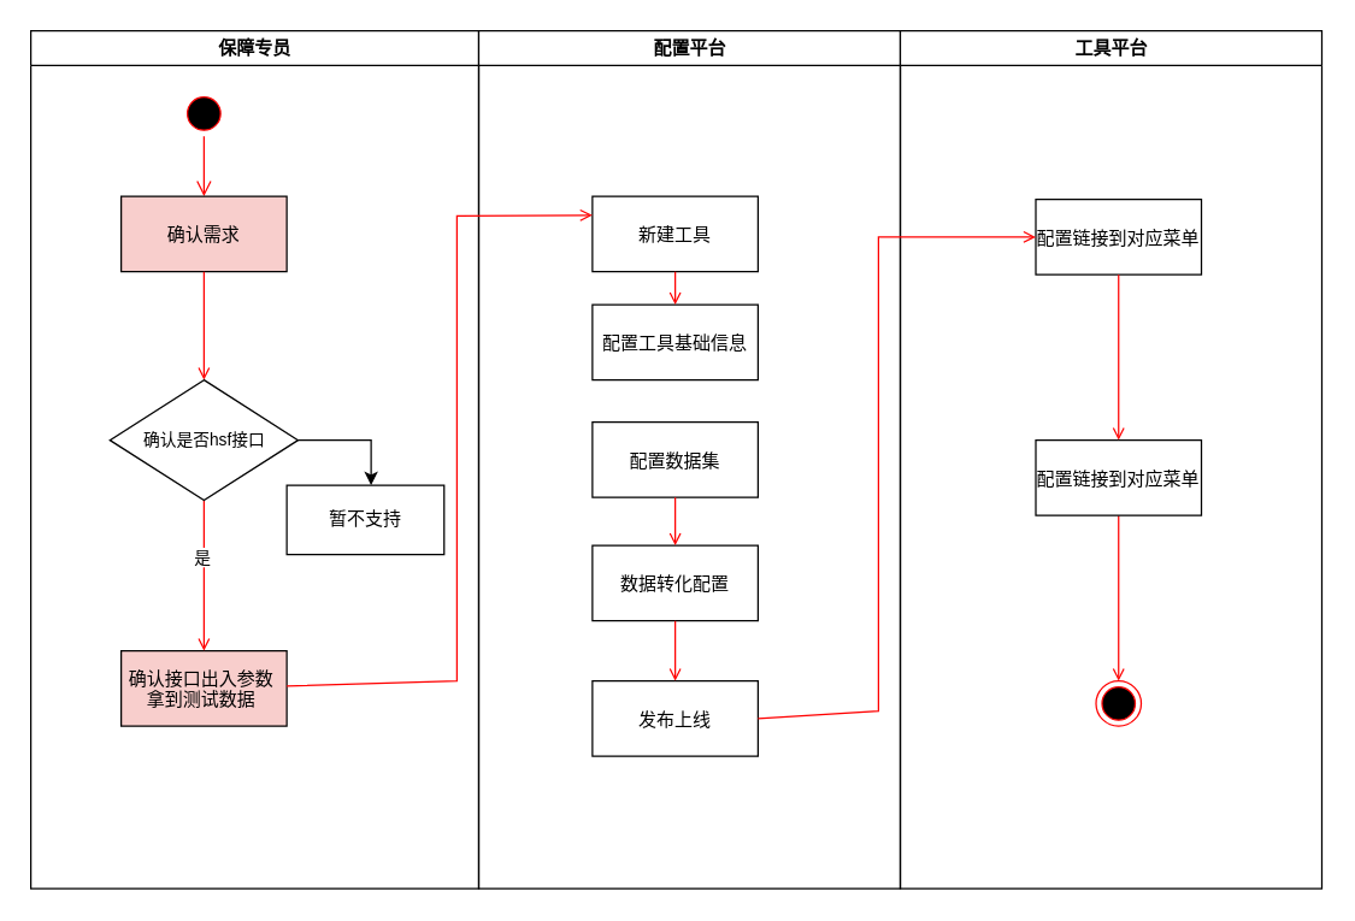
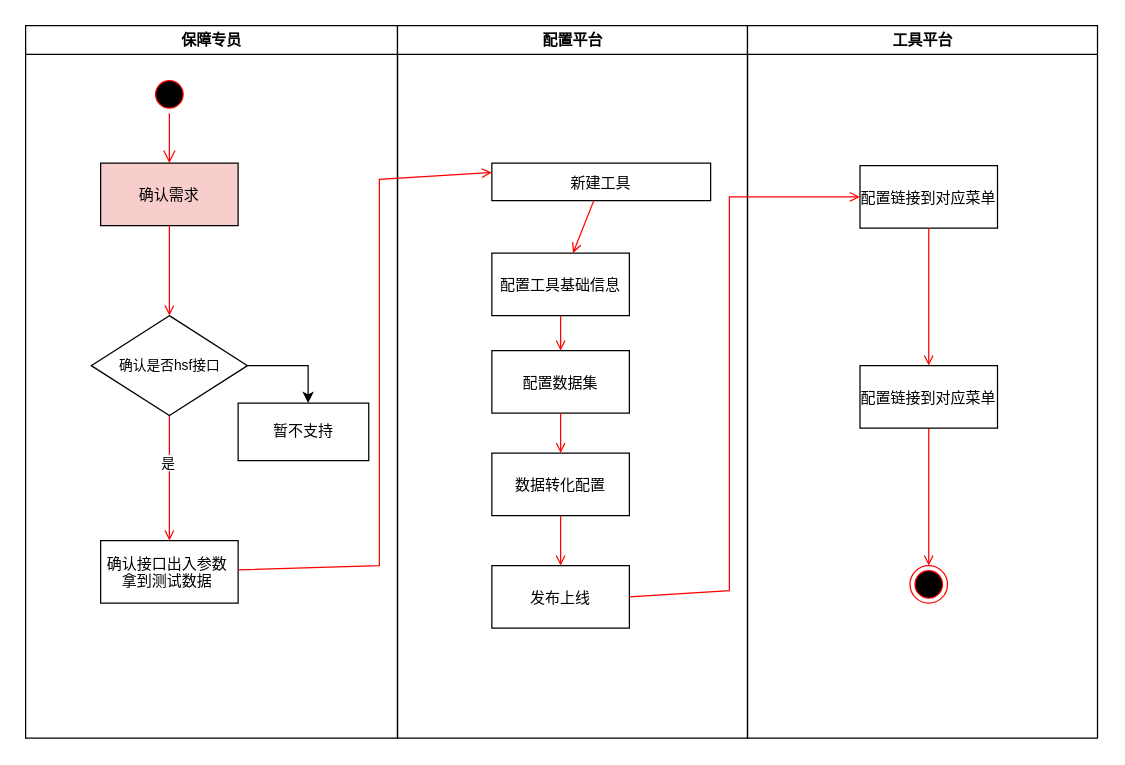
  <mxCell id="0" />
  <mxCell id="1" parent="0" />
  <mxCell id="2" value="保障专员" style="swimlane;whiteSpace=wrap" parent="1" vertex="1"><mxGeometry x="20" y="20" width="297.5" height="570" as="geometry" /></mxCell>
  <mxCell id="3" value="" style="ellipse;shape=startState;fillColor=#000000;strokeColor=#ff0000;" parent="2" vertex="1"><mxGeometry x="100" y="40" width="30" height="30" as="geometry" /></mxCell>
  <mxCell id="4" value="" style="edgeStyle=elbowEdgeStyle;elbow=horizontal;verticalAlign=bottom;endArrow=open;endSize=8;strokeColor=#FF0000;endFill=1;rounded=0" parent="2" source="3" target="5" edge="1"><mxGeometry x="100" y="40" as="geometry"><mxPoint x="115" y="110" as="targetPoint" /></mxGeometry></mxCell>
  <mxCell id="5" value="确认需求" style="fillColor=#f8cecc;" parent="2" vertex="1"><mxGeometry x="60" y="110" width="110" height="50" as="geometry" /></mxCell>
  <mxCell id="6" value="" style="endArrow=open;strokeColor=#FF0000;endFill=1;rounded=0;entryX=0.5;entryY=0;entryDx=0;entryDy=0;" parent="2" source="5" target="10" edge="1"><mxGeometry relative="1" as="geometry"><mxPoint x="115" y="220" as="targetPoint" /></mxGeometry></mxCell>
- <mxCell id="7" value="确认接口出入参数 &#10;拿到测试数据 " style="fillColor=#f8cecc;" parent="2" vertex="1"><mxGeometry x="60" y="412" width="110" height="50" as="geometry" /></mxCell>
+ <mxCell id="7" value="确认接口出入参数 &#10;拿到测试数据 " style="" parent="2" vertex="1"><mxGeometry x="60" y="412" width="110" height="50" as="geometry" /></mxCell>
  <mxCell id="8" value="" style="endArrow=open;strokeColor=#FF0000;endFill=1;rounded=0;exitX=0.5;exitY=1;exitDx=0;exitDy=0;" parent="2" source="10" target="7" edge="1"><mxGeometry relative="1" as="geometry" /></mxCell>
  <mxCell id="9" value="是" style="edgeLabel;html=1;align=center;verticalAlign=middle;resizable=0;points=[];" vertex="1" connectable="0" parent="8"><mxGeometry x="-0.27" y="-2" relative="1" as="geometry"><mxPoint as="offset" /></mxGeometry></mxCell>
  <mxCell id="10" value="&lt;span&gt;&lt;font style=&quot;font-size: 11px&quot;&gt;确认是否hsf接口&lt;/font&gt;&lt;/span&gt;" style="rhombus;whiteSpace=wrap;html=1;" vertex="1" parent="2"><mxGeometry x="52.5" y="232" width="125" height="80" as="geometry" /></mxCell>
  <mxCell id="11" value="暂不支持" style="whiteSpace=wrap;html=1;" vertex="1" parent="2"><mxGeometry x="170" y="302" width="104.5" height="46" as="geometry" /></mxCell>
  <mxCell id="12" value="" style="edgeStyle=orthogonalEdgeStyle;rounded=0;orthogonalLoop=1;jettySize=auto;html=1;" edge="1" parent="2" source="10" target="11"><mxGeometry relative="1" as="geometry"><Array as="points"><mxPoint x="226" y="272" /></Array></mxGeometry></mxCell>
  <mxCell id="13" value="配置平台" style="swimlane;whiteSpace=wrap" parent="1" vertex="1"><mxGeometry x="317.5" y="20" width="280" height="570" as="geometry" /></mxCell>
- <mxCell id="14" value="新建工具" style="" parent="13" vertex="1"><mxGeometry x="75.5" y="110" width="110" height="50" as="geometry" /></mxCell>
+ <mxCell id="14" value="新建工具" style="" parent="13" vertex="1"><mxGeometry x="75.5" y="110" width="175" height="30" as="geometry" /></mxCell>
  <mxCell id="15" value="配置工具基础信息" style="" parent="13" vertex="1"><mxGeometry x="75.5" y="182" width="110" height="50" as="geometry" /></mxCell>
  <mxCell id="16" value="" style="endArrow=open;strokeColor=#FF0000;endFill=1;rounded=0" parent="13" source="14" target="15" edge="1"><mxGeometry relative="1" as="geometry" /></mxCell>
  <mxCell id="17" value="配置数据集" style="" parent="13" vertex="1"><mxGeometry x="75.5" y="260" width="110" height="50" as="geometry" /></mxCell>
+ <mxCell id="18" value="" style="endArrow=open;strokeColor=#FF0000;endFill=1;rounded=0" parent="13" source="15" target="17" edge="1"><mxGeometry relative="1" as="geometry" /></mxCell>
  <mxCell id="19" value="数据转化配置" style="" vertex="1" parent="13"><mxGeometry x="75.5" y="342" width="110" height="50" as="geometry" /></mxCell>
  <mxCell id="20" value="" style="endArrow=open;strokeColor=#FF0000;endFill=1;rounded=0;exitX=0.5;exitY=1;exitDx=0;exitDy=0;" edge="1" parent="13" source="17" target="19"><mxGeometry relative="1" as="geometry"><mxPoint x="140.5" y="242" as="sourcePoint" /><mxPoint x="140.5" y="270" as="targetPoint" /></mxGeometry></mxCell>
  <mxCell id="21" value="发布上线" style="" vertex="1" parent="13"><mxGeometry x="75.5" y="432" width="110" height="50" as="geometry" /></mxCell>
  <mxCell id="22" value="" style="endArrow=open;strokeColor=#FF0000;endFill=1;rounded=0;exitX=0.5;exitY=1;exitDx=0;exitDy=0;" edge="1" parent="13" source="19" target="21"><mxGeometry relative="1" as="geometry"><mxPoint x="140.5" y="320" as="sourcePoint" /><mxPoint x="140.5" y="352" as="targetPoint" /></mxGeometry></mxCell>
  <mxCell id="23" value="工具平台" style="swimlane;whiteSpace=wrap" parent="1" vertex="1"><mxGeometry x="597.5" y="20" width="280" height="570" as="geometry" /></mxCell>
  <mxCell id="24" value="配置链接到对应菜单" style="" parent="23" vertex="1"><mxGeometry x="90" y="112" width="110" height="50" as="geometry" /></mxCell>
  <mxCell id="25" value="" style="ellipse;shape=endState;fillColor=#000000;strokeColor=#ff0000" parent="23" vertex="1"><mxGeometry x="130" y="432" width="30" height="30" as="geometry" /></mxCell>
  <mxCell id="26" value="" style="endArrow=open;strokeColor=#FF0000;endFill=1;rounded=0;exitX=0.5;exitY=1;exitDx=0;exitDy=0;" parent="23" source="27" target="25" edge="1"><mxGeometry relative="1" as="geometry" /></mxCell>
  <mxCell id="27" value="配置链接到对应菜单" style="" vertex="1" parent="23"><mxGeometry x="90" y="272" width="110" height="50" as="geometry" /></mxCell>
  <mxCell id="28" value="" style="endArrow=open;strokeColor=#FF0000;endFill=1;rounded=0;exitX=0.5;exitY=1;exitDx=0;exitDy=0;entryX=0.5;entryY=0;entryDx=0;entryDy=0;" edge="1" parent="23" source="24" target="27"><mxGeometry relative="1" as="geometry"><mxPoint x="-139.5" y="242" as="sourcePoint" /><mxPoint x="-139.5" y="270" as="targetPoint" /></mxGeometry></mxCell>
  <mxCell id="29" value="" style="endArrow=open;strokeColor=#FF0000;endFill=1;rounded=0;entryX=0;entryY=0.25;entryDx=0;entryDy=0;" parent="1" source="7" target="14" edge="1"><mxGeometry relative="1" as="geometry"><Array as="points"><mxPoint x="303" y="452" /><mxPoint x="303" y="143" /></Array></mxGeometry></mxCell>
  <mxCell id="30" value="" style="endArrow=open;strokeColor=#FF0000;endFill=1;rounded=0;exitX=1;exitY=0.5;exitDx=0;exitDy=0;entryX=0;entryY=0.5;entryDx=0;entryDy=0;" edge="1" parent="1" source="21" target="24"><mxGeometry relative="1" as="geometry"><mxPoint x="463" y="492" as="sourcePoint" /><mxPoint x="593" y="492" as="targetPoint" /><Array as="points"><mxPoint x="583" y="472" /><mxPoint x="583" y="157" /></Array></mxGeometry></mxCell>
